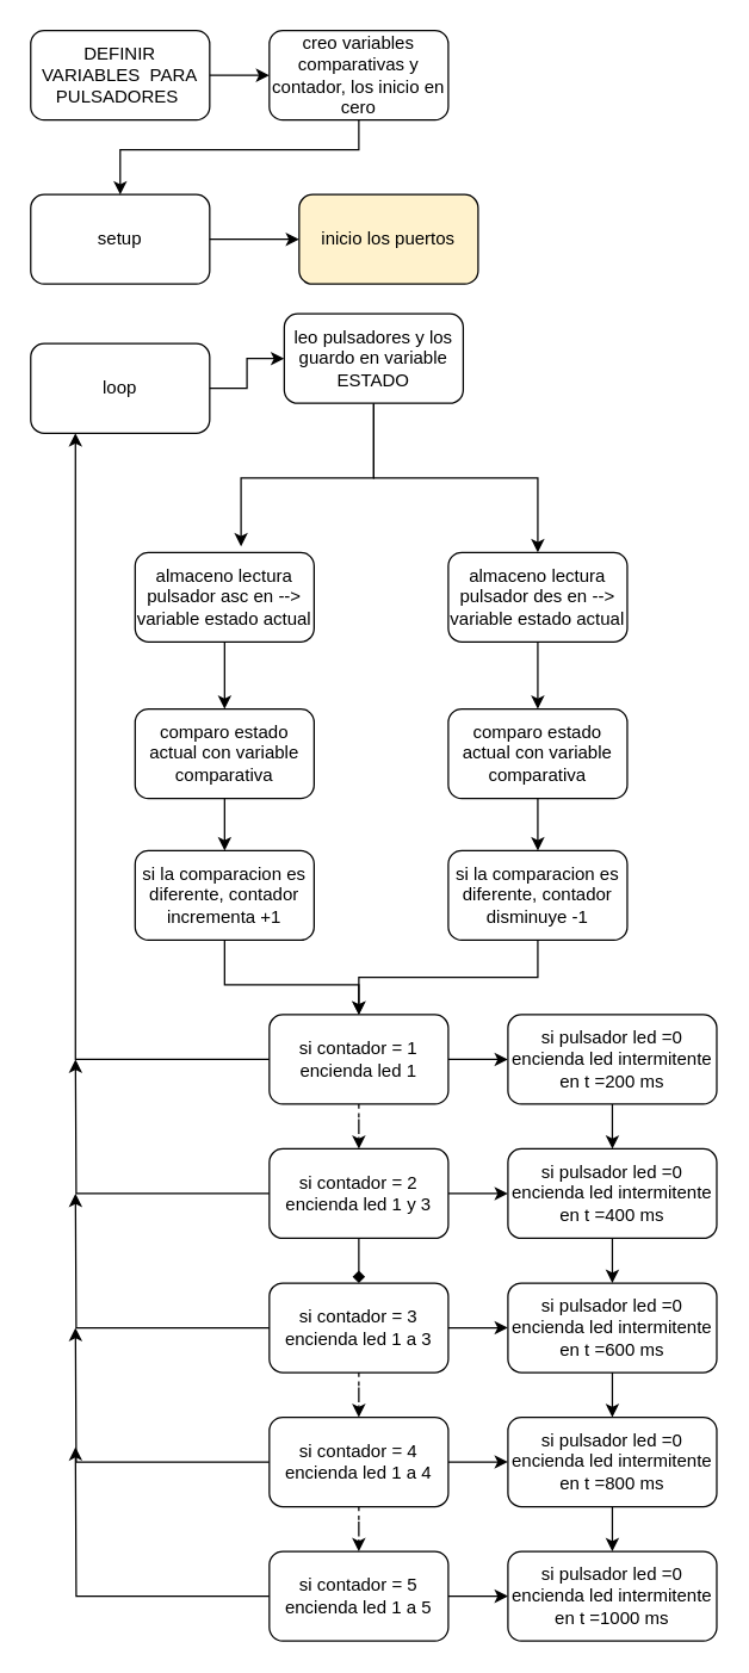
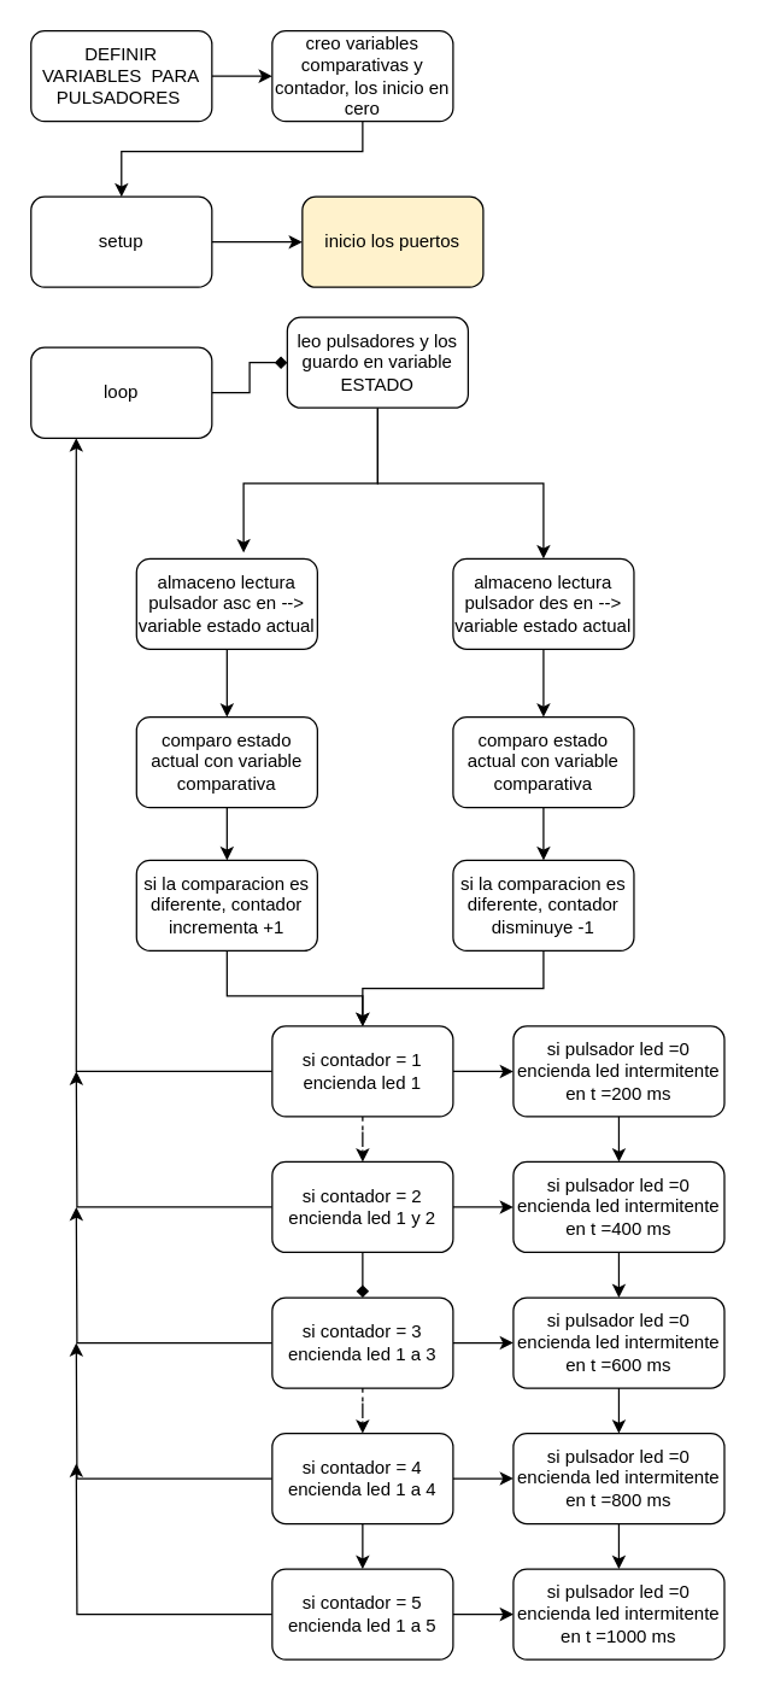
  <mxCell id="0" />
  <mxCell id="1" parent="0" />
  <mxCell id="2" value="" style="edgeStyle=orthogonalEdgeStyle;rounded=0;orthogonalLoop=1;jettySize=auto;html=1;" edge="1" parent="1" source="3" target="17"><mxGeometry relative="1" as="geometry" /></mxCell>
  <mxCell id="3" value="DEFINIR VARIABLES&amp;nbsp; PARA PULSADORES&amp;nbsp;" style="rounded=1;whiteSpace=wrap;html=1;" vertex="1" parent="1"><mxGeometry x="20" y="20" width="120" height="60" as="geometry" /></mxCell>
  <mxCell id="4" value="" style="edgeStyle=orthogonalEdgeStyle;rounded=0;orthogonalLoop=1;jettySize=auto;html=1;" edge="1" parent="1" source="5" target="6"><mxGeometry relative="1" as="geometry" /></mxCell>
  <mxCell id="5" value="setup" style="rounded=1;whiteSpace=wrap;html=1;" vertex="1" parent="1"><mxGeometry x="20" y="130" width="120" height="60" as="geometry" /></mxCell>
  <mxCell id="6" value="inicio los puertos" style="rounded=1;whiteSpace=wrap;html=1;fillColor=#fff2cc;" vertex="1" parent="1"><mxGeometry x="200" y="130" width="120" height="60" as="geometry" /></mxCell>
- <mxCell id="7" value="" style="edgeStyle=orthogonalEdgeStyle;rounded=0;orthogonalLoop=1;jettySize=auto;html=1;" edge="1" parent="1" source="8" target="11"><mxGeometry relative="1" as="geometry" /></mxCell>
+ <mxCell id="7" value="" style="edgeStyle=orthogonalEdgeStyle;rounded=0;orthogonalLoop=1;jettySize=auto;html=1;endArrow=diamond;" edge="1" parent="1" source="8" target="11"><mxGeometry relative="1" as="geometry" /></mxCell>
  <mxCell id="8" value="loop" style="rounded=1;whiteSpace=wrap;html=1;" vertex="1" parent="1"><mxGeometry x="20" y="230" width="120" height="60" as="geometry" /></mxCell>
  <mxCell id="9" style="edgeStyle=orthogonalEdgeStyle;rounded=0;orthogonalLoop=1;jettySize=auto;html=1;entryX=0.592;entryY=-0.067;entryDx=0;entryDy=0;entryPerimeter=0;" edge="1" parent="1" source="11" target="13"><mxGeometry relative="1" as="geometry" /></mxCell>
  <mxCell id="10" style="edgeStyle=orthogonalEdgeStyle;rounded=0;orthogonalLoop=1;jettySize=auto;html=1;entryX=0.5;entryY=0;entryDx=0;entryDy=0;" edge="1" parent="1" source="11" target="15"><mxGeometry relative="1" as="geometry" /></mxCell>
  <mxCell id="11" value="leo pulsadores y los guardo en variable ESTADO" style="rounded=1;whiteSpace=wrap;html=1;" vertex="1" parent="1"><mxGeometry x="190" y="210" width="120" height="60" as="geometry" /></mxCell>
  <mxCell id="12" value="" style="edgeStyle=orthogonalEdgeStyle;rounded=0;orthogonalLoop=1;jettySize=auto;html=1;" edge="1" parent="1" source="13" target="19"><mxGeometry relative="1" as="geometry" /></mxCell>
  <mxCell id="13" value="almaceno lectura pulsador asc en --&amp;gt; variable estado actual" style="rounded=1;whiteSpace=wrap;html=1;" vertex="1" parent="1"><mxGeometry x="90" y="370" width="120" height="60" as="geometry" /></mxCell>
  <mxCell id="14" value="" style="edgeStyle=orthogonalEdgeStyle;rounded=0;orthogonalLoop=1;jettySize=auto;html=1;" edge="1" parent="1" source="15" target="23"><mxGeometry relative="1" as="geometry" /></mxCell>
  <mxCell id="15" value="almaceno lectura pulsador des en --&amp;gt; variable estado actual" style="rounded=1;whiteSpace=wrap;html=1;" vertex="1" parent="1"><mxGeometry x="300" y="370" width="120" height="60" as="geometry" /></mxCell>
  <mxCell id="16" style="edgeStyle=orthogonalEdgeStyle;rounded=0;orthogonalLoop=1;jettySize=auto;html=1;entryX=0.5;entryY=0;entryDx=0;entryDy=0;" edge="1" parent="1" source="17" target="5"><mxGeometry relative="1" as="geometry"><Array as="points"><mxPoint x="240" y="100" /><mxPoint x="80" y="100" /></Array></mxGeometry></mxCell>
  <mxCell id="17" value="creo variables comparativas y contador, los inicio en cero" style="rounded=1;whiteSpace=wrap;html=1;" vertex="1" parent="1"><mxGeometry x="180" y="20" width="120" height="60" as="geometry" /></mxCell>
  <mxCell id="18" value="" style="edgeStyle=orthogonalEdgeStyle;rounded=0;orthogonalLoop=1;jettySize=auto;html=1;" edge="1" parent="1" source="19" target="21"><mxGeometry relative="1" as="geometry" /></mxCell>
  <mxCell id="19" value="comparo estado actual con variable comparativa" style="rounded=1;whiteSpace=wrap;html=1;" vertex="1" parent="1"><mxGeometry x="90" y="475" width="120" height="60" as="geometry" /></mxCell>
  <mxCell id="20" style="edgeStyle=orthogonalEdgeStyle;rounded=0;orthogonalLoop=1;jettySize=auto;html=1;" edge="1" parent="1" source="21"><mxGeometry relative="1" as="geometry"><mxPoint x="240" y="680" as="targetPoint" /><Array as="points"><mxPoint x="150" y="660" /><mxPoint x="240" y="660" /></Array></mxGeometry></mxCell>
  <mxCell id="21" value="si la comparacion es diferente, contador incrementa +1" style="rounded=1;whiteSpace=wrap;html=1;" vertex="1" parent="1"><mxGeometry x="90" y="570" width="120" height="60" as="geometry" /></mxCell>
  <mxCell id="22" value="" style="edgeStyle=orthogonalEdgeStyle;rounded=0;orthogonalLoop=1;jettySize=auto;html=1;" edge="1" parent="1" source="23" target="25"><mxGeometry relative="1" as="geometry" /></mxCell>
  <mxCell id="23" value="comparo estado actual con variable comparativa" style="rounded=1;whiteSpace=wrap;html=1;" vertex="1" parent="1"><mxGeometry x="300" y="475" width="120" height="60" as="geometry" /></mxCell>
  <mxCell id="24" style="edgeStyle=orthogonalEdgeStyle;rounded=0;orthogonalLoop=1;jettySize=auto;html=1;entryX=0.5;entryY=0;entryDx=0;entryDy=0;" edge="1" parent="1" source="25" target="29"><mxGeometry relative="1" as="geometry" /></mxCell>
  <mxCell id="25" value="si la comparacion es diferente, contador disminuye -1" style="rounded=1;whiteSpace=wrap;html=1;" vertex="1" parent="1"><mxGeometry x="300" y="570" width="120" height="60" as="geometry" /></mxCell>
  <mxCell id="26" value="" style="edgeStyle=orthogonalEdgeStyle;rounded=0;orthogonalLoop=1;jettySize=auto;html=1;dashed=1;" edge="1" parent="1" source="29" target="33"><mxGeometry relative="1" as="geometry" /></mxCell>
  <mxCell id="27" value="" style="edgeStyle=orthogonalEdgeStyle;rounded=0;orthogonalLoop=1;jettySize=auto;html=1;" edge="1" parent="1" source="29" target="46"><mxGeometry relative="1" as="geometry" /></mxCell>
  <mxCell id="28" style="edgeStyle=orthogonalEdgeStyle;rounded=0;orthogonalLoop=1;jettySize=auto;html=1;entryX=0.25;entryY=1;entryDx=0;entryDy=0;" edge="1" parent="1" source="29" target="8"><mxGeometry relative="1" as="geometry" /></mxCell>
  <mxCell id="29" value="si contador = 1&lt;br&gt;encienda led 1" style="rounded=1;whiteSpace=wrap;html=1;" vertex="1" parent="1"><mxGeometry x="180" y="680" width="120" height="60" as="geometry" /></mxCell>
  <mxCell id="30" value="" style="edgeStyle=orthogonalEdgeStyle;rounded=0;orthogonalLoop=1;jettySize=auto;html=1;entryX=0.5;entryY=0;entryDx=0;entryDy=0;endArrow=diamond;" edge="1" parent="1" source="33" target="37"><mxGeometry relative="1" as="geometry" /></mxCell>
  <mxCell id="31" value="" style="edgeStyle=orthogonalEdgeStyle;rounded=0;orthogonalLoop=1;jettySize=auto;html=1;" edge="1" parent="1" source="33" target="48"><mxGeometry relative="1" as="geometry" /></mxCell>
  <mxCell id="32" style="edgeStyle=orthogonalEdgeStyle;rounded=0;orthogonalLoop=1;jettySize=auto;html=1;" edge="1" parent="1" source="33"><mxGeometry relative="1" as="geometry"><mxPoint x="50" y="710" as="targetPoint" /></mxGeometry></mxCell>
- <mxCell id="33" value="si contador = 2&lt;br&gt;encienda led 1 y 3" style="rounded=1;whiteSpace=wrap;html=1;" vertex="1" parent="1"><mxGeometry x="180" y="770" width="120" height="60" as="geometry" /></mxCell>
+ <mxCell id="33" value="si contador = 2&lt;br&gt;encienda led 1 y 2" style="rounded=1;whiteSpace=wrap;html=1;" vertex="1" parent="1"><mxGeometry x="180" y="770" width="120" height="60" as="geometry" /></mxCell>
  <mxCell id="34" value="" style="edgeStyle=orthogonalEdgeStyle;rounded=0;orthogonalLoop=1;jettySize=auto;html=1;dashed=1;" edge="1" parent="1" source="37" target="41"><mxGeometry relative="1" as="geometry" /></mxCell>
  <mxCell id="35" value="" style="edgeStyle=orthogonalEdgeStyle;rounded=0;orthogonalLoop=1;jettySize=auto;html=1;" edge="1" parent="1" source="37" target="50"><mxGeometry relative="1" as="geometry" /></mxCell>
  <mxCell id="36" style="edgeStyle=orthogonalEdgeStyle;rounded=0;orthogonalLoop=1;jettySize=auto;html=1;" edge="1" parent="1" source="37"><mxGeometry relative="1" as="geometry"><mxPoint x="50" y="800" as="targetPoint" /></mxGeometry></mxCell>
  <mxCell id="37" value="si contador = 3&lt;br&gt;encienda led 1 a 3" style="rounded=1;whiteSpace=wrap;html=1;" vertex="1" parent="1"><mxGeometry x="180" y="860" width="120" height="60" as="geometry" /></mxCell>
- <mxCell id="38" value="" style="edgeStyle=orthogonalEdgeStyle;rounded=0;orthogonalLoop=1;jettySize=auto;html=1;dashed=1;" edge="1" parent="1" source="41" target="44"><mxGeometry relative="1" as="geometry" /></mxCell>
+ <mxCell id="38" value="" style="edgeStyle=orthogonalEdgeStyle;rounded=0;orthogonalLoop=1;jettySize=auto;html=1;" edge="1" parent="1" source="41" target="44"><mxGeometry relative="1" as="geometry" /></mxCell>
  <mxCell id="39" value="" style="edgeStyle=orthogonalEdgeStyle;rounded=0;orthogonalLoop=1;jettySize=auto;html=1;" edge="1" parent="1" source="41" target="52"><mxGeometry relative="1" as="geometry" /></mxCell>
  <mxCell id="40" style="edgeStyle=orthogonalEdgeStyle;rounded=0;orthogonalLoop=1;jettySize=auto;html=1;" edge="1" parent="1" source="41"><mxGeometry relative="1" as="geometry"><mxPoint x="50" y="890" as="targetPoint" /></mxGeometry></mxCell>
  <mxCell id="41" value="si contador = 4&lt;br&gt;encienda led 1 a 4" style="rounded=1;whiteSpace=wrap;html=1;" vertex="1" parent="1"><mxGeometry x="180" y="950" width="120" height="60" as="geometry" /></mxCell>
  <mxCell id="42" value="" style="edgeStyle=orthogonalEdgeStyle;rounded=0;orthogonalLoop=1;jettySize=auto;html=1;" edge="1" parent="1" source="44" target="53"><mxGeometry relative="1" as="geometry" /></mxCell>
  <mxCell id="43" style="edgeStyle=orthogonalEdgeStyle;rounded=0;orthogonalLoop=1;jettySize=auto;html=1;" edge="1" parent="1" source="44"><mxGeometry relative="1" as="geometry"><mxPoint x="50" y="970" as="targetPoint" /></mxGeometry></mxCell>
  <mxCell id="44" value="si contador = 5&lt;br&gt;encienda led 1 a 5" style="rounded=1;whiteSpace=wrap;html=1;" vertex="1" parent="1"><mxGeometry x="180" y="1040" width="120" height="60" as="geometry" /></mxCell>
  <mxCell id="45" value="" style="edgeStyle=orthogonalEdgeStyle;rounded=0;orthogonalLoop=1;jettySize=auto;html=1;" edge="1" parent="1" source="46" target="48"><mxGeometry relative="1" as="geometry" /></mxCell>
  <mxCell id="46" value="si pulsador led =0&lt;br&gt;encienda led intermitente en t =200 ms" style="rounded=1;whiteSpace=wrap;html=1;" vertex="1" parent="1"><mxGeometry x="340" y="680" width="140" height="60" as="geometry" /></mxCell>
  <mxCell id="47" value="" style="edgeStyle=orthogonalEdgeStyle;rounded=0;orthogonalLoop=1;jettySize=auto;html=1;" edge="1" parent="1" source="48" target="50"><mxGeometry relative="1" as="geometry" /></mxCell>
  <mxCell id="48" value="si pulsador led =0&lt;br&gt;encienda led intermitente en t =400 ms" style="rounded=1;whiteSpace=wrap;html=1;" vertex="1" parent="1"><mxGeometry x="340" y="770" width="140" height="60" as="geometry" /></mxCell>
  <mxCell id="49" value="" style="edgeStyle=orthogonalEdgeStyle;rounded=0;orthogonalLoop=1;jettySize=auto;html=1;" edge="1" parent="1" source="50" target="52"><mxGeometry relative="1" as="geometry" /></mxCell>
  <mxCell id="50" value="si pulsador led =0&lt;br&gt;encienda led intermitente en t =600 ms" style="rounded=1;whiteSpace=wrap;html=1;" vertex="1" parent="1"><mxGeometry x="340" y="860" width="140" height="60" as="geometry" /></mxCell>
  <mxCell id="51" value="" style="edgeStyle=orthogonalEdgeStyle;rounded=0;orthogonalLoop=1;jettySize=auto;html=1;" edge="1" parent="1" source="52" target="53"><mxGeometry relative="1" as="geometry" /></mxCell>
  <mxCell id="52" value="si pulsador led =0&lt;br&gt;encienda led intermitente en t =800 ms" style="rounded=1;whiteSpace=wrap;html=1;" vertex="1" parent="1"><mxGeometry x="340" y="950" width="140" height="60" as="geometry" /></mxCell>
  <mxCell id="53" value="si pulsador led =0&lt;br&gt;encienda led intermitente en t =1000 ms" style="rounded=1;whiteSpace=wrap;html=1;" vertex="1" parent="1"><mxGeometry x="340" y="1040" width="140" height="60" as="geometry" /></mxCell>
